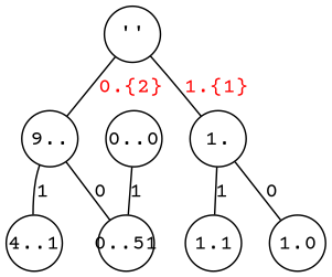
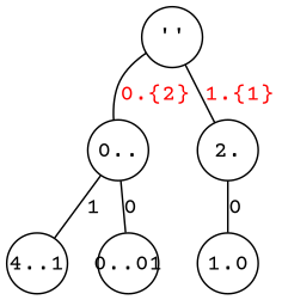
  digraph {
    fontname="Courier Prime"
    ranksep=0.05
    node [fillcolor=white fixedsize=true fontname="Courier Prime" shape=circle style=filled]
    edge [arrowhead=none fontname="Courier Prime"]
    n1 [label="''"]
-   n2 [label="9.."]
-   n3 [label=1.]
+   n2 [label="0.."]
+   n3 [label=2.]
    n4 [label="4..1"]
-   n5 [label="0..51"]
+   n5 [label="0..01"]
    n6 [label=1.0]
-   n7 [label=1.1]
-   n8 [label="0..0"]
    n1 -> n2 [fontcolor=red label="0.{2}"]
    n1 -> n3 [fontcolor=red label="1.{1}"]
    n2 -> n4 [label=1]
    n2 -> n5 [label=0]
    n3 -> n6 [label=0]
-   n3 -> n7 [label=1]
-   n8 -> n5 [label=1]
  }
